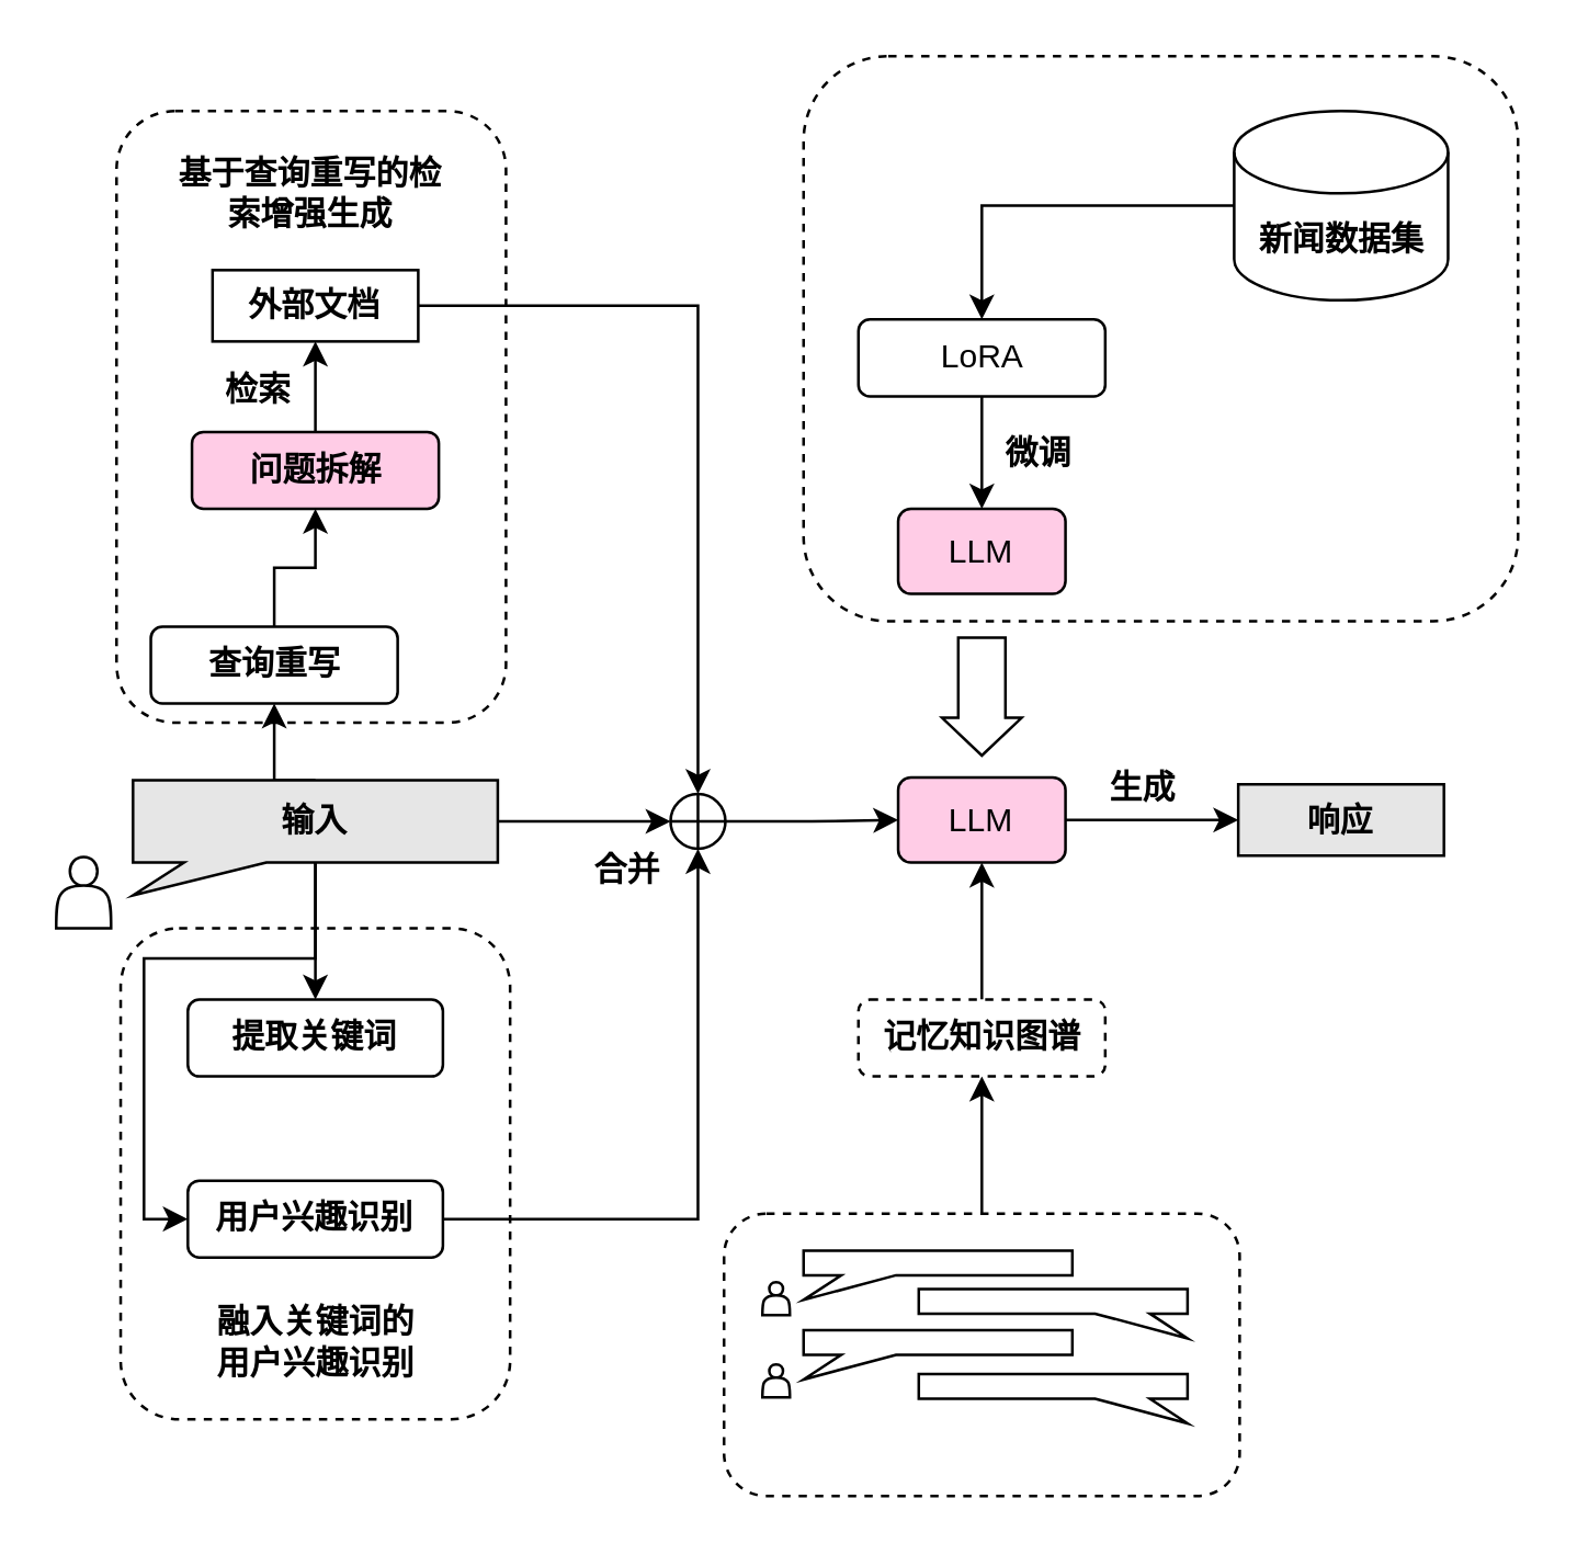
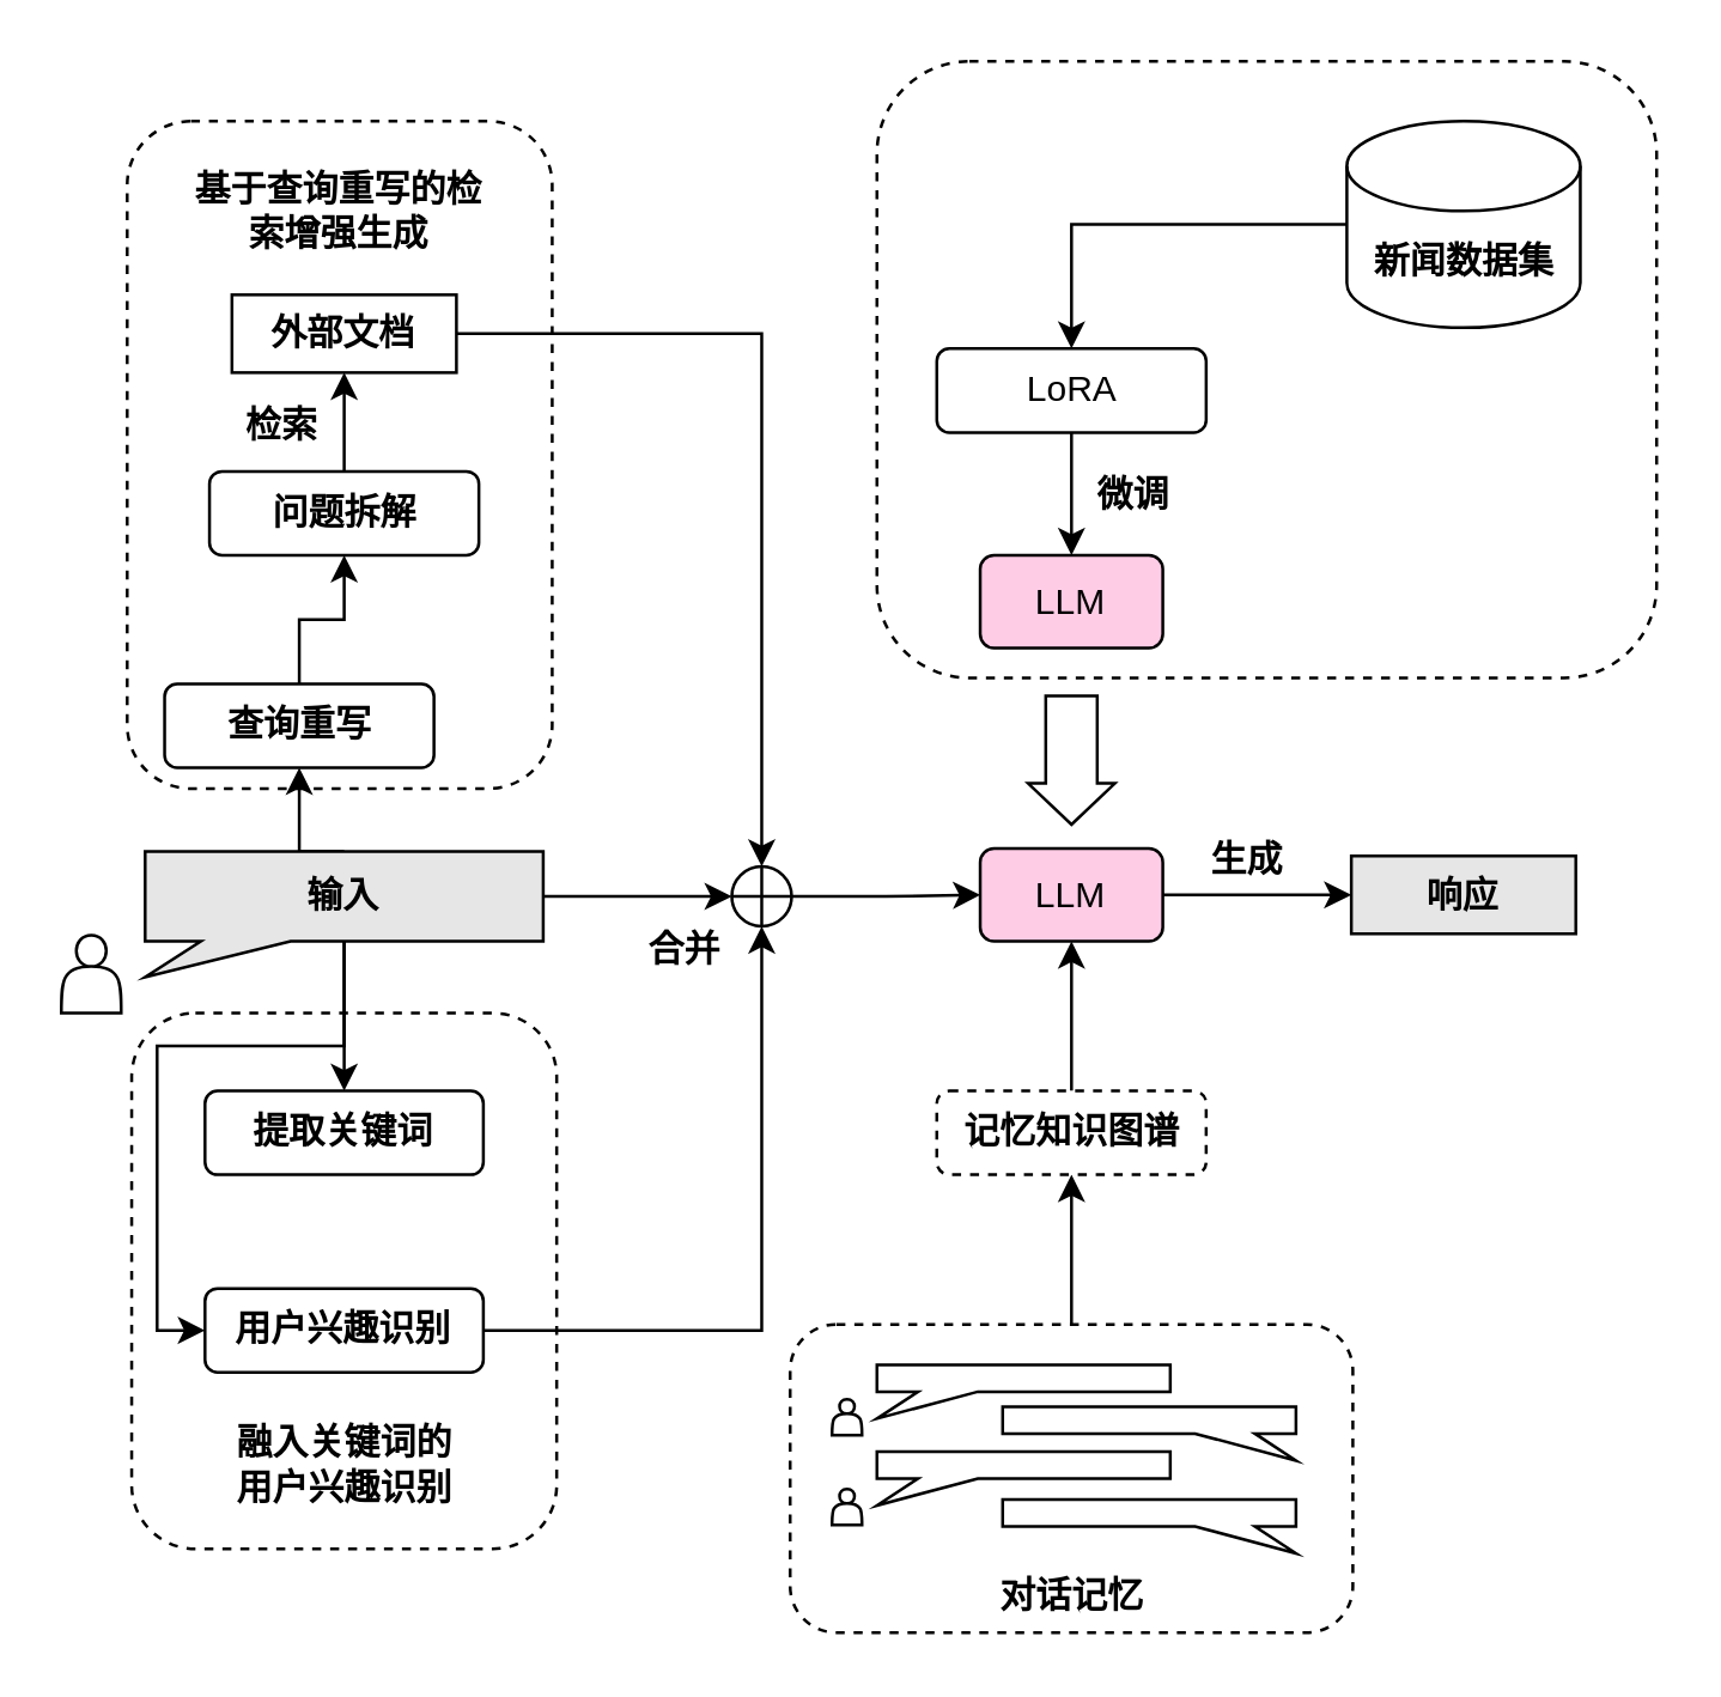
  <mxCell id="0" />
  <mxCell id="1" parent="0" />
  <mxCell id="2" value="" style="rounded=1;whiteSpace=wrap;html=1;fillColor=none;dashed=1;" vertex="1" parent="1"><mxGeometry x="292.5" y="20" width="260.5" height="206" as="geometry" /></mxCell>
  <mxCell id="3" value="" style="rounded=1;whiteSpace=wrap;html=1;fillColor=none;dashed=1;" vertex="1" parent="1"><mxGeometry x="43.5" y="338" width="142" height="179" as="geometry" /></mxCell>
  <mxCell id="4" value="" style="rounded=1;whiteSpace=wrap;html=1;fillColor=none;dashed=1;" vertex="1" parent="1"><mxGeometry x="42" y="40" width="142" height="223" as="geometry" /></mxCell>
  <mxCell id="5" value="" style="shape=actor;whiteSpace=wrap;html=1;" vertex="1" parent="1"><mxGeometry x="20" y="312" width="20" height="26" as="geometry" /></mxCell>
  <mxCell id="6" style="edgeStyle=orthogonalEdgeStyle;rounded=0;orthogonalLoop=1;jettySize=auto;html=1;exitX=0.5;exitY=0;exitDx=0;exitDy=0;exitPerimeter=0;entryX=0.5;entryY=1;entryDx=0;entryDy=0;" edge="1" parent="1" source="10" target="14"><mxGeometry relative="1" as="geometry"><mxPoint x="114.273" y="221.727" as="targetPoint" /></mxGeometry></mxCell>
  <mxCell id="7" style="edgeStyle=orthogonalEdgeStyle;rounded=0;orthogonalLoop=1;jettySize=auto;html=1;exitX=0;exitY=0;exitDx=133;exitDy=15;exitPerimeter=0;entryX=0;entryY=0.5;entryDx=0;entryDy=0;" edge="1" parent="1" source="10" target="26"><mxGeometry relative="1" as="geometry"><mxPoint x="274.273" y="299" as="targetPoint" /></mxGeometry></mxCell>
  <mxCell id="8" style="edgeStyle=orthogonalEdgeStyle;rounded=0;orthogonalLoop=1;jettySize=auto;html=1;" edge="1" parent="1" source="10" target="21"><mxGeometry relative="1" as="geometry" /></mxCell>
  <mxCell id="9" style="edgeStyle=orthogonalEdgeStyle;rounded=0;orthogonalLoop=1;jettySize=auto;html=1;entryX=0;entryY=0.5;entryDx=0;entryDy=0;" edge="1" parent="1" source="10" target="23"><mxGeometry relative="1" as="geometry"><Array as="points"><mxPoint x="114" y="349" /><mxPoint x="52" y="349" /><mxPoint x="52" y="444" /></Array></mxGeometry></mxCell>
  <mxCell id="10" value="输入" style="shape=callout;whiteSpace=wrap;html=1;perimeter=calloutPerimeter;position2=0;size=12;position=0.14;base=30;fontFamily=宋体;fillColor=#E6E6E6;fontStyle=1" vertex="1" parent="1"><mxGeometry x="48" y="284" width="133" height="42" as="geometry" /></mxCell>
  <mxCell id="11" style="edgeStyle=orthogonalEdgeStyle;rounded=0;orthogonalLoop=1;jettySize=auto;html=1;exitX=1;exitY=0.5;exitDx=0;exitDy=0;entryX=0;entryY=0.5;entryDx=0;entryDy=0;" edge="1" parent="1" source="12" target="28"><mxGeometry relative="1" as="geometry"><mxPoint x="440.4" y="298.4" as="targetPoint" /></mxGeometry></mxCell>
  <mxCell id="12" value="LLM" style="rounded=1;whiteSpace=wrap;html=1;fillColor=#FFCCE6;" vertex="1" parent="1"><mxGeometry x="327" y="283" width="61" height="31" as="geometry" /></mxCell>
  <mxCell id="13" style="edgeStyle=orthogonalEdgeStyle;rounded=0;orthogonalLoop=1;jettySize=auto;html=1;exitX=0.5;exitY=0;exitDx=0;exitDy=0;" edge="1" parent="1" source="14" target="16"><mxGeometry relative="1" as="geometry" /></mxCell>
  <mxCell id="14" value="查询重写" style="rounded=1;whiteSpace=wrap;html=1;fontFamily=宋体;fontStyle=1" vertex="1" parent="1"><mxGeometry x="54.5" y="228" width="90" height="28" as="geometry" /></mxCell>
  <mxCell id="15" style="edgeStyle=orthogonalEdgeStyle;rounded=0;orthogonalLoop=1;jettySize=auto;html=1;exitX=0.5;exitY=0;exitDx=0;exitDy=0;entryX=0.5;entryY=1;entryDx=0;entryDy=0;" edge="1" parent="1" source="16"><mxGeometry relative="1" as="geometry"><mxPoint x="114.5" y="124" as="targetPoint" /></mxGeometry></mxCell>
- <mxCell id="16" value="问题拆解" style="rounded=1;whiteSpace=wrap;html=1;fontFamily=宋体;fontStyle=1;fillColor=#ffcce6;" vertex="1" parent="1"><mxGeometry x="69.5" y="157" width="90" height="28" as="geometry" /></mxCell>
+ <mxCell id="16" value="问题拆解" style="rounded=1;whiteSpace=wrap;html=1;fontFamily=宋体;fontStyle=1" vertex="1" parent="1"><mxGeometry x="69.5" y="157" width="90" height="28" as="geometry" /></mxCell>
  <mxCell id="17" style="edgeStyle=orthogonalEdgeStyle;rounded=0;orthogonalLoop=1;jettySize=auto;html=1;exitX=1;exitY=0.5;exitDx=0;exitDy=0;entryX=0.5;entryY=0;entryDx=0;entryDy=0;" edge="1" parent="1" source="18" target="26"><mxGeometry relative="1" as="geometry" /></mxCell>
  <mxCell id="18" value="外部文档" style="rounded=0;whiteSpace=wrap;html=1;fontFamily=宋体;fontStyle=1" vertex="1" parent="1"><mxGeometry x="77" y="98" width="75" height="26" as="geometry" /></mxCell>
  <mxCell id="19" value="检索" style="text;html=1;align=center;verticalAlign=middle;whiteSpace=wrap;rounded=0;fontFamily=宋体;fontStyle=1" vertex="1" parent="1"><mxGeometry x="64" y="127" width="60" height="30" as="geometry" /></mxCell>
  <mxCell id="20" value="基于查询重写的检索增强生成" style="text;html=1;align=center;verticalAlign=middle;whiteSpace=wrap;rounded=0;fontFamily=宋体;fontStyle=1" vertex="1" parent="1"><mxGeometry x="62.25" y="42" width="101.5" height="56" as="geometry" /></mxCell>
  <mxCell id="21" value="提取关键词" style="rounded=1;whiteSpace=wrap;html=1;fontFamily=宋体;fontStyle=1" vertex="1" parent="1"><mxGeometry x="68" y="364" width="93" height="28" as="geometry" /></mxCell>
  <mxCell id="22" style="edgeStyle=orthogonalEdgeStyle;rounded=0;orthogonalLoop=1;jettySize=auto;html=1;exitX=1;exitY=0.5;exitDx=0;exitDy=0;entryX=0.5;entryY=1;entryDx=0;entryDy=0;" edge="1" parent="1" source="23" target="26"><mxGeometry relative="1" as="geometry" /></mxCell>
  <mxCell id="23" value="用户兴趣识别" style="rounded=1;whiteSpace=wrap;html=1;fontFamily=宋体;fontStyle=1" vertex="1" parent="1"><mxGeometry x="68" y="430" width="93" height="28" as="geometry" /></mxCell>
  <mxCell id="24" value="融入关键词的用户兴趣识别" style="text;html=1;align=center;verticalAlign=middle;whiteSpace=wrap;rounded=0;fontFamily=宋体;fontStyle=1" vertex="1" parent="1"><mxGeometry x="74.75" y="467" width="79.5" height="43" as="geometry" /></mxCell>
  <mxCell id="25" style="edgeStyle=orthogonalEdgeStyle;rounded=0;orthogonalLoop=1;jettySize=auto;html=1;exitX=1;exitY=0.5;exitDx=0;exitDy=0;entryX=0;entryY=0.5;entryDx=0;entryDy=0;" edge="1" parent="1" source="26" target="12"><mxGeometry relative="1" as="geometry" /></mxCell>
  <mxCell id="26" value="" style="shape=orEllipse;perimeter=ellipsePerimeter;whiteSpace=wrap;html=1;backgroundOutline=1;" vertex="1" parent="1"><mxGeometry x="244" y="289" width="20" height="20" as="geometry" /></mxCell>
  <mxCell id="27" value="合并" style="text;html=1;align=center;verticalAlign=middle;whiteSpace=wrap;rounded=0;fontFamily=宋体;fontStyle=1" vertex="1" parent="1"><mxGeometry x="207" y="305" width="43" height="24" as="geometry" /></mxCell>
  <mxCell id="28" value="响应" style="rounded=0;whiteSpace=wrap;html=1;fontFamily=宋体;fillColor=#E6E6E6;fontStyle=1" vertex="1" parent="1"><mxGeometry x="451" y="285.5" width="75" height="26" as="geometry" /></mxCell>
  <mxCell id="29" value="生成" style="text;html=1;align=center;verticalAlign=middle;whiteSpace=wrap;rounded=0;fontFamily=宋体;fontStyle=1" vertex="1" parent="1"><mxGeometry x="395" y="275" width="43" height="24" as="geometry" /></mxCell>
  <mxCell id="30" value="" style="shape=callout;whiteSpace=wrap;html=1;perimeter=calloutPerimeter;size=9;position=0.14;position2=0;" vertex="1" parent="1"><mxGeometry x="292.5" y="455.5" width="98" height="18" as="geometry" /></mxCell>
  <mxCell id="31" value="" style="shape=callout;whiteSpace=wrap;html=1;perimeter=calloutPerimeter;size=9;position=0.14;position2=0;flipV=0;flipH=1;" vertex="1" parent="1"><mxGeometry x="334.5" y="469.5" width="98" height="18" as="geometry" /></mxCell>
  <mxCell id="32" value="" style="shape=callout;whiteSpace=wrap;html=1;perimeter=calloutPerimeter;size=9;position=0.14;position2=0;" vertex="1" parent="1"><mxGeometry x="292.5" y="484.5" width="98" height="18" as="geometry" /></mxCell>
  <mxCell id="33" value="" style="shape=callout;whiteSpace=wrap;html=1;perimeter=calloutPerimeter;size=9;position=0.14;position2=0;flipV=0;flipH=1;" vertex="1" parent="1"><mxGeometry x="334.5" y="500.5" width="98" height="18" as="geometry" /></mxCell>
  <mxCell id="34" value="" style="shape=actor;whiteSpace=wrap;html=1;" vertex="1" parent="1"><mxGeometry x="277.5" y="467" width="10" height="12" as="geometry" /></mxCell>
  <mxCell id="35" value="" style="shape=actor;whiteSpace=wrap;html=1;" vertex="1" parent="1"><mxGeometry x="277.5" y="497" width="10" height="12" as="geometry" /></mxCell>
  <mxCell id="36" style="edgeStyle=orthogonalEdgeStyle;rounded=0;orthogonalLoop=1;jettySize=auto;html=1;exitX=0.5;exitY=0;exitDx=0;exitDy=0;entryX=0.5;entryY=1;entryDx=0;entryDy=0;" edge="1" parent="1" source="37" target="40"><mxGeometry relative="1" as="geometry" /></mxCell>
  <mxCell id="37" value="" style="rounded=1;whiteSpace=wrap;html=1;fillColor=none;dashed=1;" vertex="1" parent="1"><mxGeometry x="263.5" y="442" width="188" height="103" as="geometry" /></mxCell>
+ <mxCell id="38" value="对话记忆" style="text;html=1;align=center;verticalAlign=middle;whiteSpace=wrap;rounded=0;fontFamily=宋体;fontStyle=1" vertex="1" parent="1"><mxGeometry x="322.5" y="521" width="70" height="24" as="geometry" /></mxCell>
  <mxCell id="39" style="edgeStyle=orthogonalEdgeStyle;rounded=0;orthogonalLoop=1;jettySize=auto;html=1;exitX=0.5;exitY=0;exitDx=0;exitDy=0;" edge="1" parent="1" source="40" target="12"><mxGeometry relative="1" as="geometry" /></mxCell>
  <mxCell id="40" value="记忆知识图谱" style="rounded=1;whiteSpace=wrap;html=1;fontFamily=宋体;fontStyle=1;dashed=1;" vertex="1" parent="1"><mxGeometry x="312.5" y="364" width="90" height="28" as="geometry" /></mxCell>
  <mxCell id="41" value="" style="shape=singleArrow;direction=south;whiteSpace=wrap;html=1;rotation=0;arrowWidth=0.593;arrowSize=0.32;fillColor=none;shadow=0;" vertex="1" parent="1"><mxGeometry x="343" y="232" width="29" height="43" as="geometry" /></mxCell>
  <mxCell id="42" value="LLM" style="rounded=1;whiteSpace=wrap;html=1;fillColor=#FFCCE6;" vertex="1" parent="1"><mxGeometry x="327" y="185" width="61" height="31" as="geometry" /></mxCell>
  <mxCell id="43" style="edgeStyle=orthogonalEdgeStyle;rounded=0;orthogonalLoop=1;jettySize=auto;html=1;entryX=0.5;entryY=0;entryDx=0;entryDy=0;" edge="1" parent="1" source="44" target="46"><mxGeometry relative="1" as="geometry" /></mxCell>
  <mxCell id="44" value="新闻数据集" style="shape=cylinder3;whiteSpace=wrap;html=1;boundedLbl=1;backgroundOutline=1;size=15;fontFamily=宋体;fontStyle=1" vertex="1" parent="1"><mxGeometry x="449.5" y="40" width="78" height="69" as="geometry" /></mxCell>
  <mxCell id="45" style="edgeStyle=orthogonalEdgeStyle;rounded=0;orthogonalLoop=1;jettySize=auto;html=1;exitX=0.5;exitY=1;exitDx=0;exitDy=0;" edge="1" parent="1" source="46" target="42"><mxGeometry relative="1" as="geometry" /></mxCell>
  <mxCell id="46" value="LoRA" style="rounded=1;whiteSpace=wrap;html=1;fontFamily=Helvetica;" vertex="1" parent="1"><mxGeometry x="312.5" y="116" width="90" height="28" as="geometry" /></mxCell>
  <mxCell id="47" value="微调" style="text;html=1;align=center;verticalAlign=middle;whiteSpace=wrap;rounded=0;fontFamily=宋体;fontStyle=1" vertex="1" parent="1"><mxGeometry x="357" y="153" width="43" height="24" as="geometry" /></mxCell>
